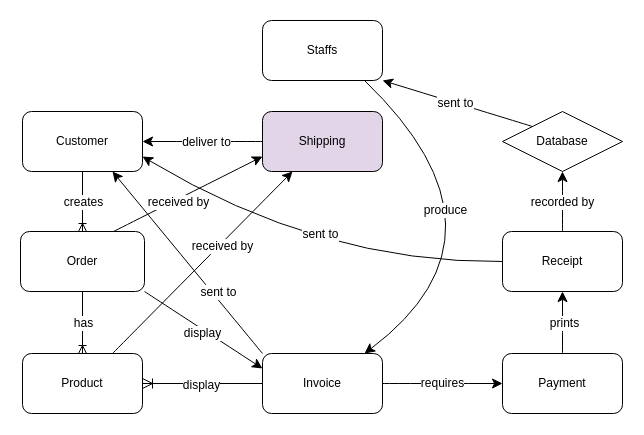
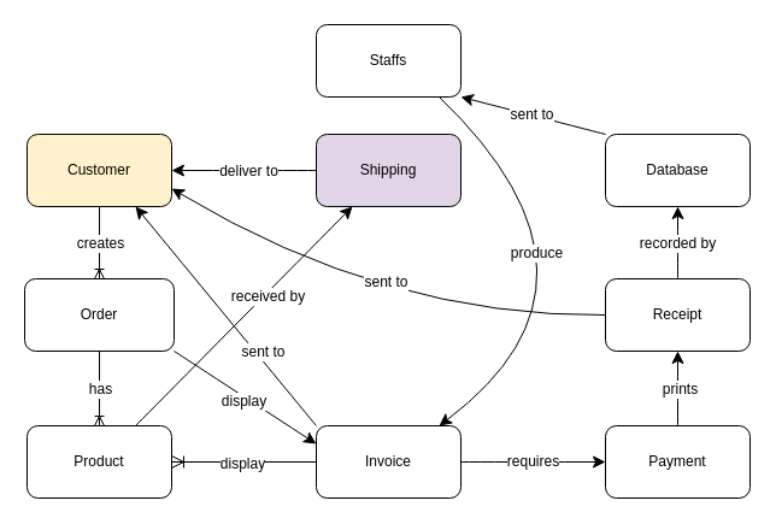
  <mxCell id="0" />
  <mxCell id="1" parent="0" />
- <mxCell id="2" value="Customer" style="rounded=1;whiteSpace=wrap;html=1;" parent="1" vertex="1"><mxGeometry x="22" y="111" width="120" height="60" as="geometry" /></mxCell>
+ <mxCell id="2" value="Customer" style="rounded=1;whiteSpace=wrap;html=1;fillColor=#fff2cc;" parent="1" vertex="1"><mxGeometry x="22" y="111" width="120" height="60" as="geometry" /></mxCell>
  <mxCell id="3" value="Order" style="rounded=1;whiteSpace=wrap;html=1;" parent="1" vertex="1"><mxGeometry x="20" y="231" width="124" height="60" as="geometry" /></mxCell>
  <mxCell id="4" value="" style="fontSize=12;html=1;endArrow=ERoneToMany;rounded=0;entryX=0.5;entryY=0;entryDx=0;entryDy=0;exitX=0.5;exitY=1;exitDx=0;exitDy=0;" parent="1" source="3" target="6" edge="1"><mxGeometry width="100" height="100" relative="1" as="geometry"><mxPoint x="81.5" y="294" as="sourcePoint" /><mxPoint x="82" y="360" as="targetPoint" /></mxGeometry></mxCell>
  <mxCell id="5" value="has" style="edgeLabel;html=1;align=center;verticalAlign=middle;resizable=0;points=[];fontSize=12;" parent="4" vertex="1" connectable="0"><mxGeometry x="0.015" relative="1" as="geometry"><mxPoint as="offset" /></mxGeometry></mxCell>
  <mxCell id="6" value="Product" style="rounded=1;whiteSpace=wrap;html=1;" parent="1" vertex="1"><mxGeometry x="22" y="353" width="120" height="60" as="geometry" /></mxCell>
  <mxCell id="7" value="" style="edgeStyle=none;curved=1;rounded=0;orthogonalLoop=1;jettySize=auto;html=1;fontSize=12;startSize=8;endSize=8;" parent="1" source="9" target="16" edge="1"><mxGeometry relative="1" as="geometry" /></mxCell>
  <mxCell id="8" value="requires" style="edgeLabel;html=1;align=center;verticalAlign=middle;resizable=0;points=[];fontSize=12;" parent="7" vertex="1" connectable="0"><mxGeometry x="-0.017" y="1" relative="1" as="geometry"><mxPoint as="offset" /></mxGeometry></mxCell>
  <mxCell id="9" value="Invoice" style="rounded=1;whiteSpace=wrap;html=1;" parent="1" vertex="1"><mxGeometry x="262" y="353" width="120" height="60" as="geometry" /></mxCell>
  <mxCell id="10" value="" style="endArrow=classic;html=1;rounded=0;fontSize=12;startSize=8;endSize=8;curved=1;exitX=1;exitY=1;exitDx=0;exitDy=0;entryX=0;entryY=0.25;entryDx=0;entryDy=0;" parent="1" source="3" target="9" edge="1"><mxGeometry width="50" height="50" relative="1" as="geometry"><mxPoint x="357" y="363" as="sourcePoint" /><mxPoint x="262" y="360" as="targetPoint" /></mxGeometry></mxCell>
  <mxCell id="11" value="display" style="edgeLabel;html=1;align=center;verticalAlign=middle;resizable=0;points=[];fontSize=12;" parent="10" vertex="1" connectable="0"><mxGeometry x="-0.13" y="-1" relative="1" as="geometry"><mxPoint x="7" y="7" as="offset" /></mxGeometry></mxCell>
  <mxCell id="12" value="" style="endArrow=classic;html=1;rounded=0;fontSize=12;startSize=8;endSize=8;curved=1;exitX=0;exitY=0;exitDx=0;exitDy=0;entryX=0.75;entryY=1;entryDx=0;entryDy=0;" parent="1" source="9" target="2" edge="1"><mxGeometry width="50" height="50" relative="1" as="geometry"><mxPoint x="357" y="363" as="sourcePoint" /><mxPoint x="407" y="313" as="targetPoint" /></mxGeometry></mxCell>
  <mxCell id="13" value="sent to" style="edgeLabel;html=1;align=center;verticalAlign=middle;resizable=0;points=[];fontSize=12;" parent="12" vertex="1" connectable="0"><mxGeometry x="-0.162" y="-2" relative="1" as="geometry"><mxPoint x="17" y="16" as="offset" /></mxGeometry></mxCell>
  <mxCell id="14" value="" style="edgeStyle=none;curved=1;rounded=0;orthogonalLoop=1;jettySize=auto;html=1;fontSize=12;startSize=8;endSize=8;" parent="1" source="16" target="17" edge="1"><mxGeometry relative="1" as="geometry" /></mxCell>
  <mxCell id="15" value="prints" style="edgeLabel;html=1;align=center;verticalAlign=middle;resizable=0;points=[];fontSize=12;" parent="14" vertex="1" connectable="0"><mxGeometry x="-0.015" y="-1" relative="1" as="geometry"><mxPoint as="offset" /></mxGeometry></mxCell>
  <mxCell id="16" value="Payment" style="rounded=1;whiteSpace=wrap;html=1;" parent="1" vertex="1"><mxGeometry x="502" y="353" width="120" height="60" as="geometry" /></mxCell>
  <mxCell id="17" value="Receipt" style="rounded=1;whiteSpace=wrap;html=1;" parent="1" vertex="1"><mxGeometry x="502" y="231" width="120" height="60" as="geometry" /></mxCell>
  <mxCell id="18" value="" style="fontSize=12;html=1;endArrow=ERoneToMany;rounded=0;startSize=8;endSize=8;entryX=1;entryY=0.5;entryDx=0;entryDy=0;exitX=0;exitY=0.5;exitDx=0;exitDy=0;" parent="1" source="9" target="6" edge="1"><mxGeometry width="100" height="100" relative="1" as="geometry"><mxPoint x="332" y="381" as="sourcePoint" /><mxPoint x="432" y="281" as="targetPoint" /></mxGeometry></mxCell>
  <mxCell id="19" value="display" style="edgeLabel;html=1;align=center;verticalAlign=middle;resizable=0;points=[];fontSize=12;" parent="18" vertex="1" connectable="0"><mxGeometry x="0.033" y="1" relative="1" as="geometry"><mxPoint as="offset" /></mxGeometry></mxCell>
  <mxCell id="20" value="" style="endArrow=classic;html=1;rounded=0;fontSize=12;startSize=8;endSize=8;curved=1;exitX=0;exitY=0.5;exitDx=0;exitDy=0;entryX=1;entryY=0.75;entryDx=0;entryDy=0;" parent="1" source="17" target="2" edge="1"><mxGeometry width="50" height="50" relative="1" as="geometry"><mxPoint x="502" y="261" as="sourcePoint" /><mxPoint x="142" y="156" as="targetPoint" /><Array as="points"><mxPoint x="320" y="263" /></Array></mxGeometry></mxCell>
  <mxCell id="21" value="sent to" style="edgeLabel;html=1;align=center;verticalAlign=middle;resizable=0;points=[];fontSize=12;" parent="20" vertex="1" connectable="0"><mxGeometry x="-0.034" y="-9" relative="1" as="geometry"><mxPoint y="-19" as="offset" /></mxGeometry></mxCell>
  <mxCell id="22" value="Staffs" style="rounded=1;whiteSpace=wrap;html=1;" parent="1" vertex="1"><mxGeometry x="262" y="20" width="120" height="60" as="geometry" /></mxCell>
  <mxCell id="23" value="" style="endArrow=classic;html=1;rounded=0;fontSize=12;startSize=8;endSize=8;curved=1;exitX=0.5;exitY=0;exitDx=0;exitDy=0;" parent="1" source="17" target="25" edge="1"><mxGeometry width="50" height="50" relative="1" as="geometry"><mxPoint x="357" y="363" as="sourcePoint" /><mxPoint x="558" y="162" as="targetPoint" /></mxGeometry></mxCell>
  <mxCell id="24" value="recorded by" style="edgeLabel;html=1;align=center;verticalAlign=middle;resizable=0;points=[];fontSize=12;" parent="23" vertex="1" connectable="0"><mxGeometry y="1" relative="1" as="geometry"><mxPoint as="offset" /></mxGeometry></mxCell>
- <mxCell id="25" value="Database" style="rhombus;whiteSpace=wrap;html=1;" parent="1" vertex="1"><mxGeometry x="502" y="111" width="120" height="60" as="geometry" /></mxCell>
+ <mxCell id="25" value="Database" style="rounded=1;whiteSpace=wrap;html=1;" parent="1" vertex="1"><mxGeometry x="502" y="111" width="120" height="60" as="geometry" /></mxCell>
  <mxCell id="26" value="" style="endArrow=classic;html=1;rounded=0;fontSize=12;startSize=8;endSize=8;curved=1;entryX=1;entryY=1;entryDx=0;entryDy=0;exitX=0;exitY=0;exitDx=0;exitDy=0;" parent="1" source="25" target="22" edge="1"><mxGeometry width="50" height="50" relative="1" as="geometry"><mxPoint x="502" y="114" as="sourcePoint" /><mxPoint x="552" y="64" as="targetPoint" /></mxGeometry></mxCell>
  <mxCell id="27" value="sent to" style="edgeLabel;html=1;align=center;verticalAlign=middle;resizable=0;points=[];fontSize=12;" parent="26" vertex="1" connectable="0"><mxGeometry x="0.033" relative="1" as="geometry"><mxPoint as="offset" /></mxGeometry></mxCell>
  <mxCell id="28" value="" style="fontSize=12;html=1;endArrow=ERoneToMany;rounded=0;exitX=0.5;exitY=1;exitDx=0;exitDy=0;entryX=0.5;entryY=0;entryDx=0;entryDy=0;" parent="1" source="2" target="3" edge="1"><mxGeometry width="100" height="100" relative="1" as="geometry"><mxPoint x="81.5" y="168" as="sourcePoint" /><mxPoint x="51" y="219" as="targetPoint" /></mxGeometry></mxCell>
  <mxCell id="29" value="creates" style="edgeLabel;html=1;align=center;verticalAlign=middle;resizable=0;points=[];fontSize=12;" parent="28" vertex="1" connectable="0"><mxGeometry x="0.015" relative="1" as="geometry"><mxPoint as="offset" /></mxGeometry></mxCell>
  <mxCell id="30" value="" style="edgeStyle=none;curved=1;rounded=0;orthogonalLoop=1;jettySize=auto;html=1;fontSize=12;startSize=8;endSize=8;" parent="1" source="32" target="2" edge="1"><mxGeometry relative="1" as="geometry" /></mxCell>
  <mxCell id="31" value="deliver to" style="edgeLabel;html=1;align=center;verticalAlign=middle;resizable=0;points=[];fontSize=12;" parent="30" vertex="1" connectable="0"><mxGeometry x="0.067" relative="1" as="geometry"><mxPoint x="7" as="offset" /></mxGeometry></mxCell>
  <mxCell id="32" value="Shipping" style="rounded=1;whiteSpace=wrap;html=1;fillColor=#e1d5e7;" parent="1" vertex="1"><mxGeometry x="262" y="111" width="120" height="60" as="geometry" /></mxCell>
  <mxCell id="33" value="" style="endArrow=classic;html=1;rounded=0;fontSize=12;startSize=8;endSize=8;curved=1;exitX=0.85;exitY=1;exitDx=0;exitDy=0;entryX=0.85;entryY=0;entryDx=0;entryDy=0;exitPerimeter=0;entryPerimeter=0;" parent="1" source="22" target="9" edge="1"><mxGeometry width="50" height="50" relative="1" as="geometry"><mxPoint x="357" y="363" as="sourcePoint" /><mxPoint x="407" y="313" as="targetPoint" /><Array as="points"><mxPoint x="523" y="233" /></Array></mxGeometry></mxCell>
  <mxCell id="34" value="produce" style="edgeLabel;html=1;align=center;verticalAlign=middle;resizable=0;points=[];fontSize=12;" parent="33" vertex="1" connectable="0"><mxGeometry x="-0.296" y="-37" relative="1" as="geometry"><mxPoint as="offset" /></mxGeometry></mxCell>
- <mxCell id="35" value="" style="endArrow=classic;html=1;rounded=0;fontSize=12;startSize=8;endSize=8;curved=1;exitX=0.75;exitY=0;exitDx=0;exitDy=0;entryX=0;entryY=0.75;entryDx=0;entryDy=0;" parent="1" source="3" target="32" edge="1"><mxGeometry width="50" height="50" relative="1" as="geometry"><mxPoint x="159" y="224" as="sourcePoint" /><mxPoint x="209" y="174" as="targetPoint" /></mxGeometry></mxCell>
- <mxCell id="36" value="received by" style="edgeLabel;html=1;align=center;verticalAlign=middle;resizable=0;points=[];fontSize=12;" parent="35" vertex="1" connectable="0"><mxGeometry x="-0.276" y="-2" relative="1" as="geometry"><mxPoint x="10" y="-4" as="offset" /></mxGeometry></mxCell>
  <mxCell id="37" value="" style="endArrow=classic;html=1;rounded=0;fontSize=12;startSize=8;endSize=8;curved=1;exitX=0.75;exitY=0;exitDx=0;exitDy=0;entryX=0.25;entryY=1;entryDx=0;entryDy=0;" parent="1" source="6" target="32" edge="1"><mxGeometry width="50" height="50" relative="1" as="geometry"><mxPoint x="133" y="343" as="sourcePoint" /><mxPoint x="183" y="293" as="targetPoint" /></mxGeometry></mxCell>
  <mxCell id="38" value="received by" style="edgeLabel;html=1;align=center;verticalAlign=middle;resizable=0;points=[];fontSize=12;" parent="37" vertex="1" connectable="0"><mxGeometry x="0.193" y="-2" relative="1" as="geometry"><mxPoint as="offset" /></mxGeometry></mxCell>
